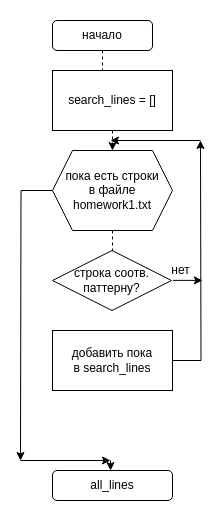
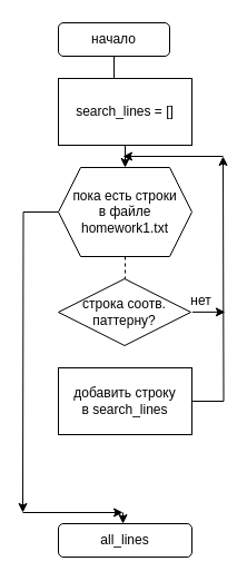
  <mxCell id="0" />
  <mxCell id="1" parent="0" />
- <mxCell id="2" value="" style="edgeStyle=orthogonalEdgeStyle;rounded=0;orthogonalLoop=1;jettySize=auto;html=1;dashed=1;" edge="1" parent="1" source="3" target="6"><mxGeometry relative="1" as="geometry" /></mxCell>
+ <mxCell id="2" value="" style="edgeStyle=orthogonalEdgeStyle;rounded=0;orthogonalLoop=1;jettySize=auto;html=1;" edge="1" parent="1" source="3" target="6"><mxGeometry relative="1" as="geometry" /></mxCell>
  <mxCell id="3" value="начало" style="rounded=1;whiteSpace=wrap;html=1;" vertex="1" parent="1"><mxGeometry x="52" y="20" width="100" height="30" as="geometry" /></mxCell>
  <mxCell id="4" value="search_lines = []" style="rounded=0;whiteSpace=wrap;html=1;" vertex="1" parent="1"><mxGeometry x="52" y="70" width="120" height="60" as="geometry" /></mxCell>
  <mxCell id="5" style="edgeStyle=orthogonalEdgeStyle;rounded=0;orthogonalLoop=1;jettySize=auto;html=1;" edge="1" parent="1" source="6"><mxGeometry relative="1" as="geometry"><mxPoint x="20" y="460" as="targetPoint" /></mxGeometry></mxCell>
  <mxCell id="6" value="&lt;div&gt;пока есть строки&lt;/div&gt;&lt;div&gt;в файле &lt;br&gt;&lt;/div&gt;&lt;div&gt;homework1.txt&lt;br&gt;&lt;/div&gt;" style="shape=hexagon;perimeter=hexagonPerimeter2;whiteSpace=wrap;html=1;fixedSize=1;" vertex="1" parent="1"><mxGeometry x="52" y="150" width="120" height="80" as="geometry" /></mxCell>
  <mxCell id="7" style="edgeStyle=orthogonalEdgeStyle;rounded=0;orthogonalLoop=1;jettySize=auto;html=1;" edge="1" parent="1" source="8"><mxGeometry relative="1" as="geometry"><mxPoint x="200" y="140" as="targetPoint" /></mxGeometry></mxCell>
- <mxCell id="8" value="&lt;div&gt;добавить пока &lt;br&gt;&lt;/div&gt;&lt;div&gt;в search_lines&lt;br&gt;&lt;/div&gt;" style="rounded=0;whiteSpace=wrap;html=1;" vertex="1" parent="1"><mxGeometry x="52" y="330" width="120" height="60" as="geometry" /></mxCell>
+ <mxCell id="8" value="&lt;div&gt;добавить строку &lt;br&gt;&lt;/div&gt;&lt;div&gt;в search_lines&lt;br&gt;&lt;/div&gt;" style="rounded=0;whiteSpace=wrap;html=1;" vertex="1" parent="1"><mxGeometry x="52" y="330" width="120" height="60" as="geometry" /></mxCell>
  <mxCell id="9" value="" style="endArrow=classic;html=1;rounded=0;" edge="1" parent="1"><mxGeometry width="50" height="50" relative="1" as="geometry"><mxPoint x="200" y="140" as="sourcePoint" /><mxPoint x="110" y="140" as="targetPoint" /></mxGeometry></mxCell>
  <mxCell id="10" value="all_lines" style="rounded=1;whiteSpace=wrap;html=1;" vertex="1" parent="1"><mxGeometry x="52" y="470" width="120" height="30" as="geometry" /></mxCell>
  <mxCell id="11" value="" style="endArrow=classic;html=1;rounded=0;" edge="1" parent="1"><mxGeometry width="50" height="50" relative="1" as="geometry"><mxPoint x="20" y="460" as="sourcePoint" /><mxPoint x="110" y="460" as="targetPoint" /></mxGeometry></mxCell>
  <mxCell id="12" value="" style="endArrow=classic;html=1;rounded=0;entryX=0.484;entryY=0.002;entryDx=0;entryDy=0;entryPerimeter=0;" edge="1" parent="1" target="10"><mxGeometry width="50" height="50" relative="1" as="geometry"><mxPoint x="110" y="460" as="sourcePoint" /><mxPoint x="140" y="360" as="targetPoint" /></mxGeometry></mxCell>
  <mxCell id="13" value="&lt;div&gt;строка соотв.&lt;/div&gt;&lt;div&gt;паттерну?&lt;br&gt;&lt;/div&gt;" style="rhombus;whiteSpace=wrap;html=1;" vertex="1" parent="1"><mxGeometry x="52" y="250" width="119" height="60" as="geometry" /></mxCell>
  <mxCell id="14" value="" style="edgeStyle=orthogonalEdgeStyle;rounded=0;orthogonalLoop=1;jettySize=auto;html=1;endArrow=none;dashed=1;" edge="1" parent="1" source="6" target="13"><mxGeometry relative="1" as="geometry"><mxPoint x="112" y="230" as="sourcePoint" /><mxPoint x="112" y="330" as="targetPoint" /></mxGeometry></mxCell>
  <mxCell id="15" value="нет" style="text;html=1;align=center;verticalAlign=middle;resizable=0;points=[];autosize=1;strokeColor=none;fillColor=none;" vertex="1" parent="1"><mxGeometry x="160" y="260" width="40" height="20" as="geometry" /></mxCell>
  <mxCell id="16" value="" style="endArrow=classic;html=1;rounded=0;exitX=0.312;exitY=0.994;exitDx=0;exitDy=0;exitPerimeter=0;entryX=1.047;entryY=0.994;entryDx=0;entryDy=0;entryPerimeter=0;" edge="1" parent="1" source="15" target="15"><mxGeometry width="50" height="50" relative="1" as="geometry"><mxPoint x="80" y="390" as="sourcePoint" /><mxPoint x="130" y="340" as="targetPoint" /></mxGeometry></mxCell>
